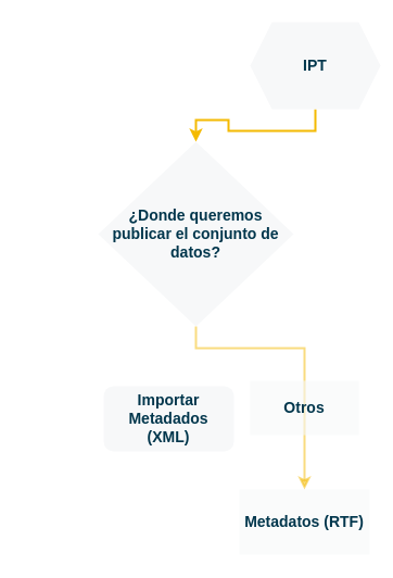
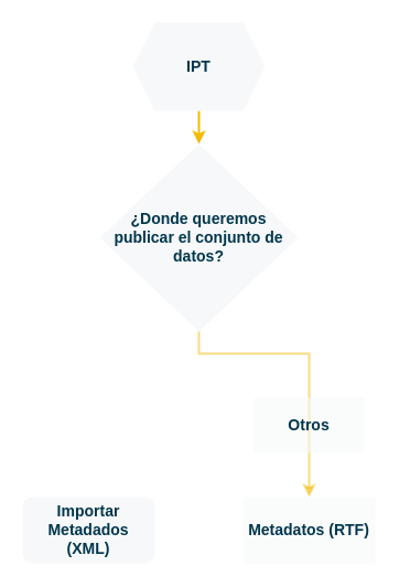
  <mxCell id="0" />
  <mxCell id="1" parent="0" />
  <mxCell id="2" style="edgeStyle=orthogonalEdgeStyle;rounded=0;orthogonalLoop=1;jettySize=auto;html=1;exitX=0.5;exitY=1;exitDx=0;exitDy=0;strokeWidth=2;strokeColor=#F4BA02;" parent="1" source="3" target="4" edge="1"><mxGeometry relative="1" as="geometry" /></mxCell>
- <mxCell id="3" value="IPT" style="shape=hexagon;perimeter=hexagonPerimeter2;whiteSpace=wrap;html=1;fixedSize=1;fillColor=#F7F8F9;fontColor=#01364C;strokeColor=none;fontStyle=1;fontSize=14;" parent="1" vertex="1"><mxGeometry x="230" y="20" width="120" height="80" as="geometry" /></mxCell>
+ <mxCell id="3" value="IPT" style="shape=hexagon;perimeter=hexagonPerimeter2;whiteSpace=wrap;html=1;fixedSize=1;fillColor=#F7F8F9;fontColor=#01364C;strokeColor=none;fontStyle=1;fontSize=14;" parent="1" vertex="1"><mxGeometry x="120" y="20" width="120" height="80" as="geometry" /></mxCell>
  <mxCell id="4" value="¿Donde queremos publicar el conjunto de datos?" style="rhombus;whiteSpace=wrap;html=1;fixedSize=1;fillColor=#F7F8F9;fontColor=#01364C;strokeColor=none;fontStyle=1;fontSize=14;" parent="1" vertex="1"><mxGeometry x="90" y="130" width="180" height="170" as="geometry" /></mxCell>
- <mxCell id="5" value="Importar Metadados&lt;br&gt;(XML)" style="whiteSpace=wrap;html=1;fontSize=14;fillColor=#F7F8F9;strokeColor=none;fontColor=#01364C;rounded=1;fontStyle=1;" parent="1" vertex="1"><mxGeometry x="95" y="355" width="120" height="60" as="geometry" /></mxCell>
+ <mxCell id="5" value="Importar Metadados&lt;br&gt;(XML)" style="whiteSpace=wrap;html=1;fontSize=14;fillColor=#F7F8F9;strokeColor=none;fontColor=#01364C;rounded=1;fontStyle=1;" parent="1" vertex="1"><mxGeometry x="20" y="450" width="120" height="60" as="geometry" /></mxCell>
  <mxCell id="6" value="Metadatos (RTF)" style="whiteSpace=wrap;html=1;fontSize=14;fixedSize=1;fillColor=#F7F8F9;fontColor=#01364C;strokeColor=none;fontStyle=1;fontSize=14;opacity=60;" parent="1" vertex="1"><mxGeometry x="220" y="450" width="120" height="60" as="geometry" /></mxCell>
  <mxCell id="7" style="edgeStyle=orthogonalEdgeStyle;rounded=0;orthogonalLoop=1;jettySize=auto;html=1;exitX=0.5;exitY=1;exitDx=0;exitDy=0;strokeColor=#F4BA02;strokeWidth=2;opacity=50;" parent="1" source="4" edge="1"><mxGeometry relative="1" as="geometry"><mxPoint x="410" y="300" as="sourcePoint" /><mxPoint x="280" y="450" as="targetPoint" /><Array as="points"><mxPoint x="180" y="320" /><mxPoint x="280" y="320" /></Array></mxGeometry></mxCell>
- <mxCell id="8" value="Otros" style="whiteSpace=wrap;html=1;fontSize=14;fixedSize=1;fillColor=#F7F8F9;fontColor=#01364C;strokeColor=none;fontStyle=1;fontSize=14;opacity=60;" parent="1" vertex="1"><mxGeometry x="230" y="350" width="100" height="50" as="geometry" /></mxCell>
+ <mxCell id="8" value="Otros" style="whiteSpace=wrap;html=1;fontSize=14;fixedSize=1;fillColor=#F7F8F9;fontColor=#01364C;strokeColor=none;fontStyle=1;fontSize=14;opacity=60;" parent="1" vertex="1"><mxGeometry x="230" y="360" width="100" height="50" as="geometry" /></mxCell>
